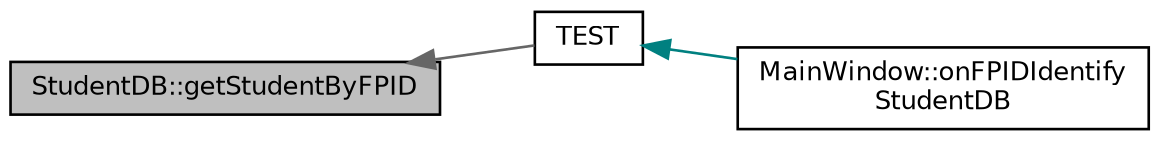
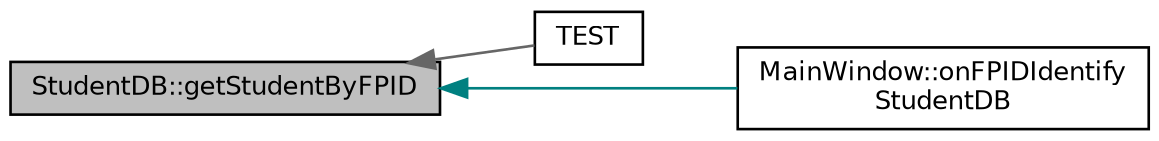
  digraph {
    rankdir=LR
    node [color=black fillcolor=white fontname=Helvetica fontsize=10 shape=record style=filled]
    edge [dir=back fontname=Helvetica fontsize=10 labelfontname=Helvetica labelfontsize=10 style=solid]
    n1 [fillcolor=grey75 fontcolor=black height=0.2 label="StudentDB::getStudentByFPID" width=0.4]
    n2 [height=0.2 label=TEST width=0.4]
    n3 [height=0.2 label="MainWindow::onFPIDIdentify\lStudentDB" width=0.4]
    n1 -> n2 [color=gray40]
-   n2 -> n3 [color=teal]
+   n1 -> n3 [color=teal]
  }
